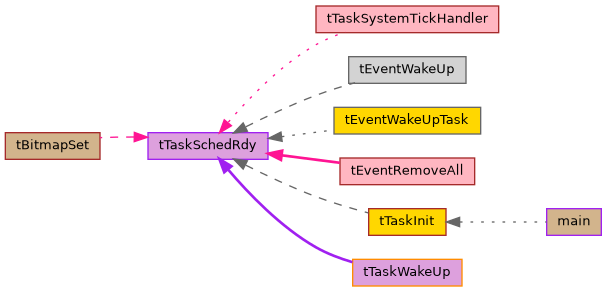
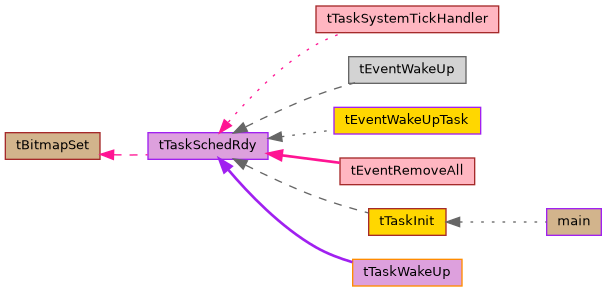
  digraph {
    rankdir=LR
    node [color=brown fillcolor=tan fontname=Helvetica fontsize=10 shape=record style=filled]
    edge [color=gray40 dir=back fontname=Helvetica fontsize=10 labelfontname=Helvetica labelfontsize=10 style=dashed]
    n1 [fontcolor=black height=0.2 label=tBitmapSet width=0.4]
    n2 [color=purple fillcolor=plum height=0.2 label=tTaskSchedRdy width=0.4]
    n3 [fillcolor=lightpink height=0.2 label=tTaskSystemTickHandler width=0.4]
    n4 [color=gray40 fillcolor=lightgrey height=0.2 label=tEventWakeUp width=0.4]
-   n5 [color=gray40 fillcolor=gold height=0.2 label=tEventWakeUpTask width=0.4]
+   n5 [color=purple fillcolor=gold height=0.2 label=tEventWakeUpTask width=0.4]
    n6 [fillcolor=lightpink height=0.2 label=tEventRemoveAll width=0.4]
    n7 [fillcolor=gold height=0.2 label=tTaskInit width=0.4]
    n8 [color=darkorange fillcolor=plum height=0.2 label=tTaskWakeUp width=0.4]
    n9 [color=purple height=0.2 label=main width=0.4]
-   n2 -> n1 [color=deeppink]
+   n1 -> n2 [color=deeppink]
    n2 -> n3 [color=deeppink style=dotted]
    n2 -> n4
    n2 -> n5 [style=dotted]
    n2 -> n6 [color=deeppink style=bold]
    n2 -> n7
    n2 -> n8 [color=purple style=bold]
    n7 -> n9 [style=dotted]
  }
